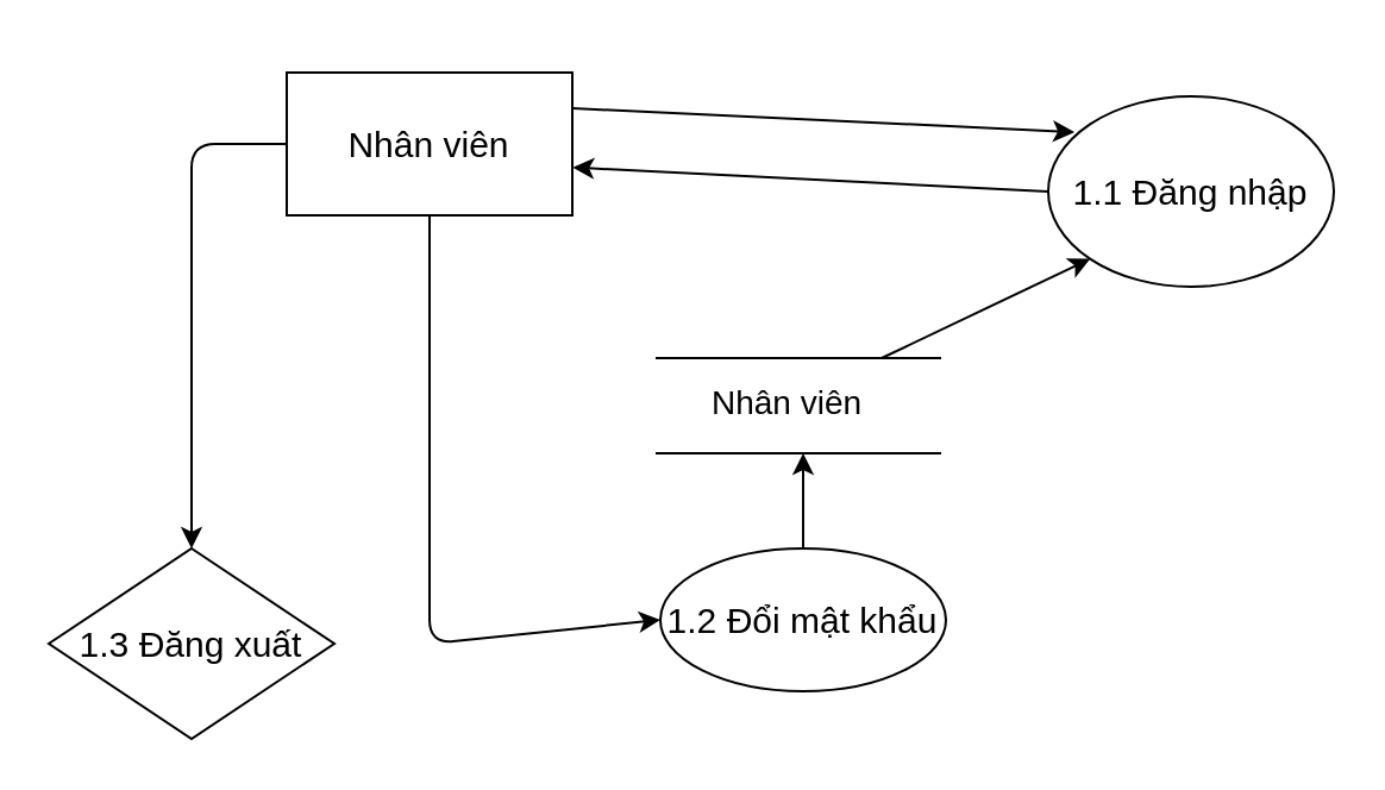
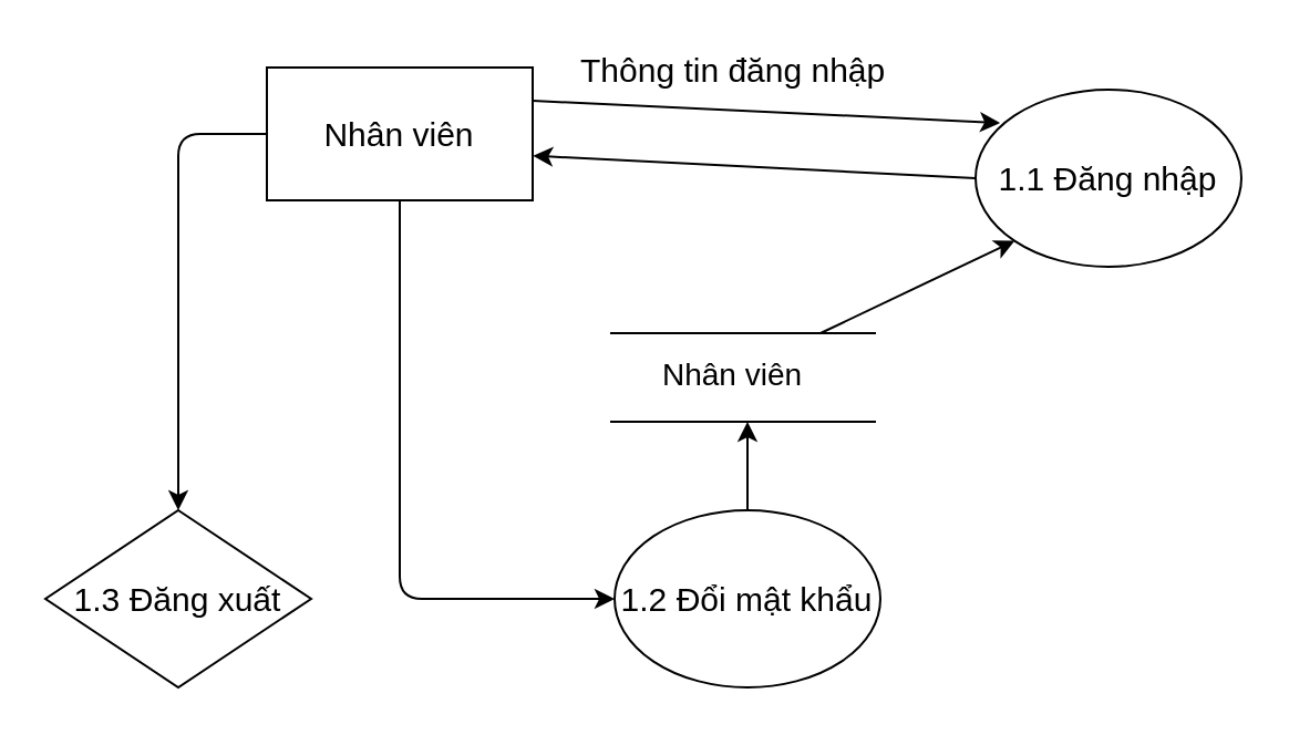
  <mxCell id="0" />
  <mxCell id="1" parent="0" />
  <mxCell id="2" value="Nhân viên" style="rounded=0;whiteSpace=wrap;html=1;fontSize=15;" vertex="1" parent="1"><mxGeometry x="120" y="30" width="120" height="60" as="geometry" /></mxCell>
  <mxCell id="3" value="1.1 Đăng nhập" style="ellipse;whiteSpace=wrap;html=1;fontSize=15;" vertex="1" parent="1"><mxGeometry x="440" y="40" width="120" height="80" as="geometry" /></mxCell>
- <mxCell id="4" value="1.2 Đổi mật khẩu" style="ellipse;whiteSpace=wrap;html=1;fontSize=15;" vertex="1" parent="1"><mxGeometry x="277" y="230" width="120" height="60" as="geometry" /></mxCell>
+ <mxCell id="4" value="1.2 Đổi mật khẩu" style="ellipse;whiteSpace=wrap;html=1;fontSize=15;" vertex="1" parent="1"><mxGeometry x="277" y="230" width="120" height="80" as="geometry" /></mxCell>
  <mxCell id="5" value="1.3 Đăng xuất" style="rhombus;whiteSpace=wrap;html=1;fontSize=15;" vertex="1" parent="1"><mxGeometry x="20" y="230" width="120" height="80" as="geometry" /></mxCell>
  <mxCell id="6" value="" style="endArrow=classic;html=1;fontSize=15;exitX=1;exitY=0.25;exitDx=0;exitDy=0;entryX=0.092;entryY=0.188;entryDx=0;entryDy=0;entryPerimeter=0;" edge="1" parent="1" source="2" target="3"><mxGeometry width="50" height="50" relative="1" as="geometry"><mxPoint x="320" y="90" as="sourcePoint" /><mxPoint x="370" y="40" as="targetPoint" /></mxGeometry></mxCell>
+ <mxCell id="7" value="Thông tin đăng nhập" style="text;html=1;resizable=0;points=[];autosize=1;align=left;verticalAlign=top;spacingTop=-4;fontSize=15;" vertex="1" parent="1"><mxGeometry x="260" y="20" width="150" height="20" as="geometry" /></mxCell>
  <mxCell id="8" value="" style="endArrow=none;html=1;fontSize=14;" edge="1" parent="1"><mxGeometry width="50" height="50" relative="1" as="geometry"><mxPoint x="275" y="150" as="sourcePoint" /><mxPoint x="395" y="150" as="targetPoint" /></mxGeometry></mxCell>
  <mxCell id="9" value="" style="endArrow=none;html=1;fontSize=14;" edge="1" parent="1"><mxGeometry width="50" height="50" relative="1" as="geometry"><mxPoint x="275" y="190" as="sourcePoint" /><mxPoint x="395" y="190" as="targetPoint" /></mxGeometry></mxCell>
  <mxCell id="10" value="Nhân viên" style="text;html=1;resizable=0;points=[];autosize=1;align=left;verticalAlign=top;spacingTop=-4;fontSize=14;" vertex="1" parent="1"><mxGeometry x="297" y="158" width="80" height="20" as="geometry" /></mxCell>
  <mxCell id="11" value="" style="endArrow=classic;html=1;fontSize=15;entryX=0;entryY=1;entryDx=0;entryDy=0;" edge="1" parent="1" target="3"><mxGeometry width="50" height="50" relative="1" as="geometry"><mxPoint x="370" y="150" as="sourcePoint" /><mxPoint x="490" y="130" as="targetPoint" /></mxGeometry></mxCell>
  <mxCell id="12" value="" style="endArrow=classic;html=1;fontSize=15;entryX=1.001;entryY=0.664;entryDx=0;entryDy=0;exitX=0;exitY=0.5;exitDx=0;exitDy=0;entryPerimeter=0;" edge="1" parent="1" source="3" target="2"><mxGeometry width="50" height="50" relative="1" as="geometry"><mxPoint x="350" y="120" as="sourcePoint" /><mxPoint x="400" y="70" as="targetPoint" /></mxGeometry></mxCell>
  <mxCell id="13" value="" style="endArrow=classic;html=1;fontSize=15;exitX=0;exitY=0.5;exitDx=0;exitDy=0;" edge="1" parent="1" source="2" target="5"><mxGeometry width="50" height="50" relative="1" as="geometry"><mxPoint x="150" y="190" as="sourcePoint" /><mxPoint x="200" y="140" as="targetPoint" /><Array as="points"><mxPoint x="80" y="60" /></Array></mxGeometry></mxCell>
  <mxCell id="14" value="" style="endArrow=classic;html=1;fontSize=15;exitX=0.5;exitY=1;exitDx=0;exitDy=0;entryX=0;entryY=0.5;entryDx=0;entryDy=0;" edge="1" parent="1" source="2" target="4"><mxGeometry width="50" height="50" relative="1" as="geometry"><mxPoint x="180" y="190" as="sourcePoint" /><mxPoint x="230" y="140" as="targetPoint" /><Array as="points"><mxPoint x="180" y="270" /></Array></mxGeometry></mxCell>
  <mxCell id="15" value="" style="endArrow=classic;html=1;fontSize=15;exitX=0.5;exitY=0;exitDx=0;exitDy=0;" edge="1" parent="1" source="4"><mxGeometry width="50" height="50" relative="1" as="geometry"><mxPoint x="310" y="250" as="sourcePoint" /><mxPoint x="337" y="190" as="targetPoint" /></mxGeometry></mxCell>
